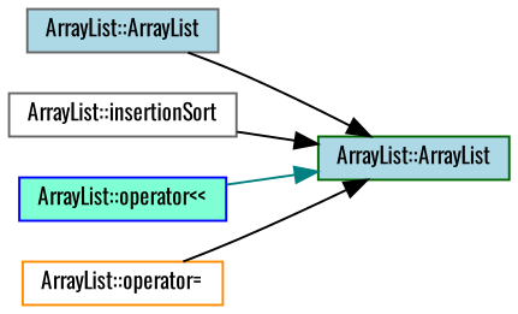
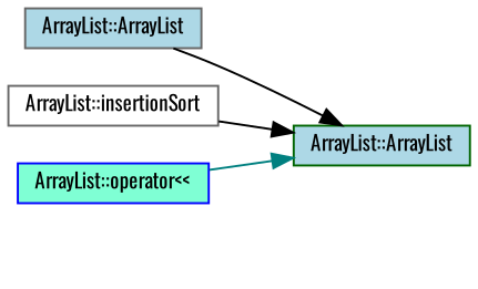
  digraph {
    rankdir=RL
    fontname=Oswald
    node [color=gray40 fillcolor=lightblue fontname=Oswald fontsize=10 shape=box style=filled]
    edge [color=black dir=back fontname=Oswald fontsize=10 labelfontname=Helvetica labelfontsize=10 style=solid]
    n1 [color=darkgreen fontcolor=black height=0.2 label="ArrayList::ArrayList" width=0.4]
    n2 [height=0.2 label="ArrayList::ArrayList" width=0.4]
    n3 [fillcolor=white height=0.2 label="ArrayList::insertionSort" width=0.4]
    n4 [color=blue fillcolor=aquamarine height=0.2 label="ArrayList::operator\<\<" width=0.4]
-   n5 [color=darkorange fillcolor=white height=0.2 label="ArrayList::operator=" width=0.4]
    n1 -> n2
    n1 -> n3
    n1 -> n4 [color=teal]
-   n1 -> n5
  }
